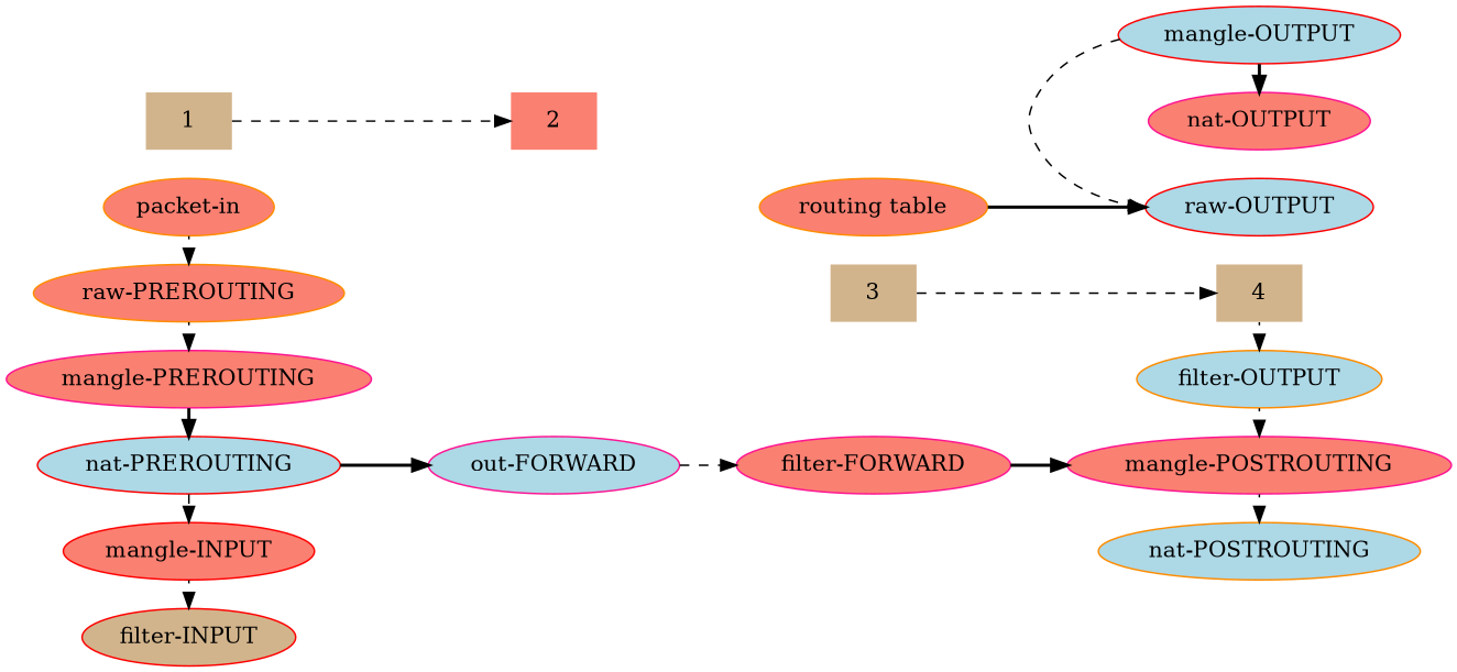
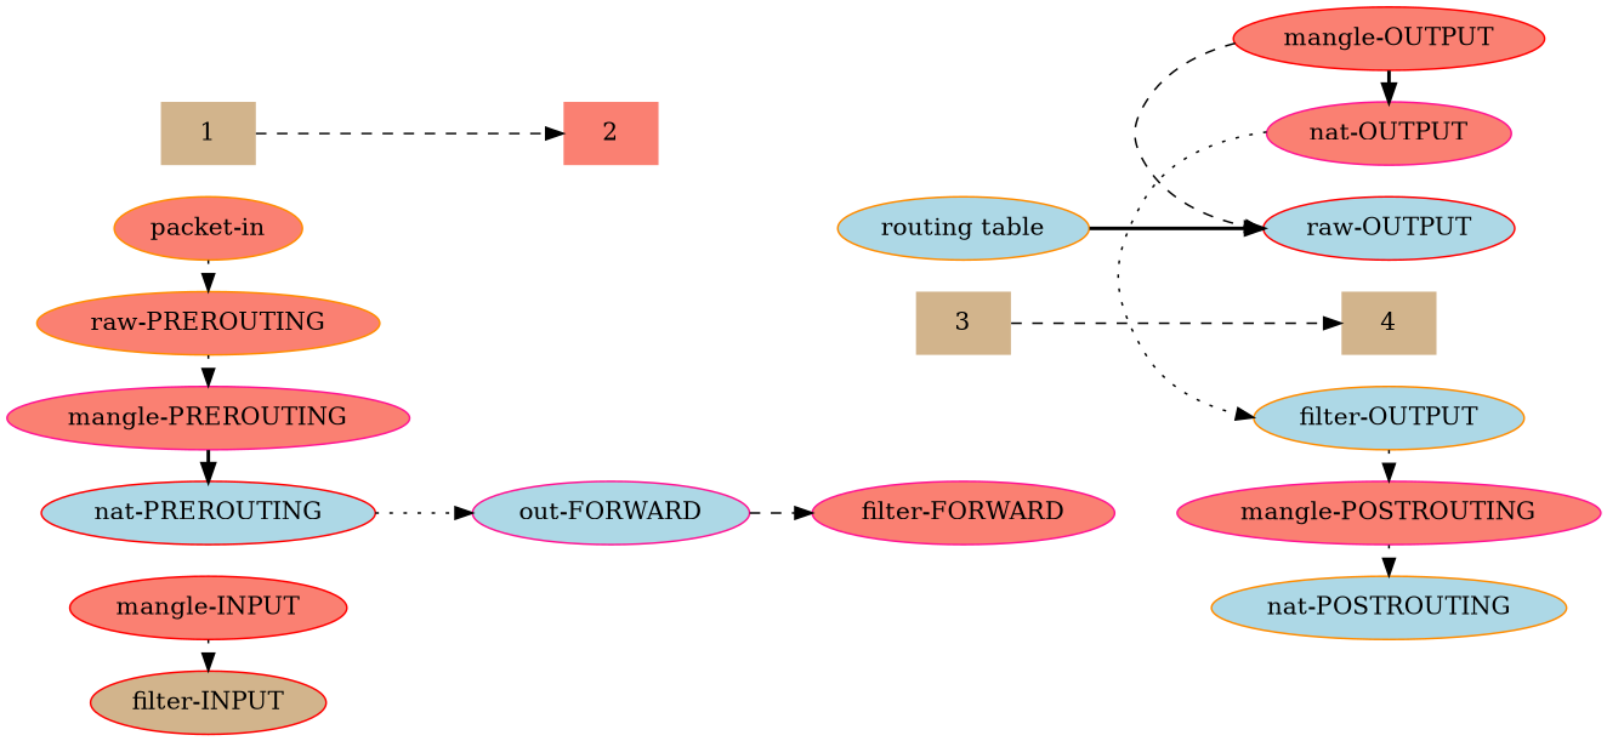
  digraph {
    rankdir=LR
    node [color=darkorange fillcolor=salmon style=filled]
    edge [style=dotted]
    "packet-in"
    "raw-PREROUTING"
    "mangle-PREROUTING" [color=deeppink]
    "nat-PREROUTING" [color=red fillcolor=lightblue]
    "filter-INPUT" [color=red fillcolor=tan]
    "mangle-INPUT" [color=red]
    1 [fillcolor=tan shape=plaintext]
    n8 [color=deeppink fillcolor=lightblue label="out-FORWARD"]
    2 [color=deeppink shape=plaintext]
-   "routing table"
+   "routing table" [fillcolor=lightblue]
    "filter-FORWARD" [color=deeppink]
    3 [fillcolor=tan shape=plaintext]
    "mangle-POSTROUTING" [color=deeppink]
    "nat-POSTROUTING" [fillcolor=lightblue]
    "filter-OUTPUT" [fillcolor=lightblue]
    "raw-OUTPUT" [color=red fillcolor=lightblue]
-   "mangle-OUTPUT" [color=red fillcolor=lightblue]
+   "mangle-OUTPUT" [color=red]
    "nat-OUTPUT" [color=deeppink]
    4 [fillcolor=tan shape=plaintext]
    subgraph sub_1 {
      rank=same
      "packet-in"
      "raw-PREROUTING"
      "mangle-PREROUTING"
      "nat-PREROUTING"
      "filter-INPUT"
      "mangle-INPUT"
      1
    }
    subgraph sub_2 {
      rank=same
      n8
      2
    }
    subgraph sub_3 {
      rank=same
      "routing table"
      "filter-FORWARD"
      3
    }
    subgraph sub_4 {
      rank=same
      "mangle-POSTROUTING"
      "nat-POSTROUTING"
      "filter-OUTPUT"
      "raw-OUTPUT"
      "mangle-OUTPUT"
      "nat-OUTPUT"
      4
    }
    "packet-in" -> "raw-PREROUTING"
    "raw-PREROUTING" -> "mangle-PREROUTING"
    "mangle-PREROUTING" -> "nat-PREROUTING" [style=bold]
-   "nat-PREROUTING" -> "mangle-INPUT" [style=dashed]
-   "nat-PREROUTING" -> n8 [style=bold]
+   "nat-PREROUTING" -> n8
    "mangle-INPUT" -> "filter-INPUT"
    1 -> 2 [style=dashed]
    n8 -> "filter-FORWARD" [style=dashed]
    "routing table" -> "raw-OUTPUT" [style=bold]
-   "filter-FORWARD" -> "mangle-POSTROUTING" [style=bold]
    3 -> 4 [style=dashed]
    "mangle-POSTROUTING" -> "nat-POSTROUTING"
    "filter-OUTPUT" -> "mangle-POSTROUTING"
    "mangle-OUTPUT" -> "raw-OUTPUT" [style=dashed]
    "mangle-OUTPUT" -> "nat-OUTPUT" [style=bold]
-   4 -> "filter-OUTPUT"
+   "nat-OUTPUT" -> "filter-OUTPUT"
  }
